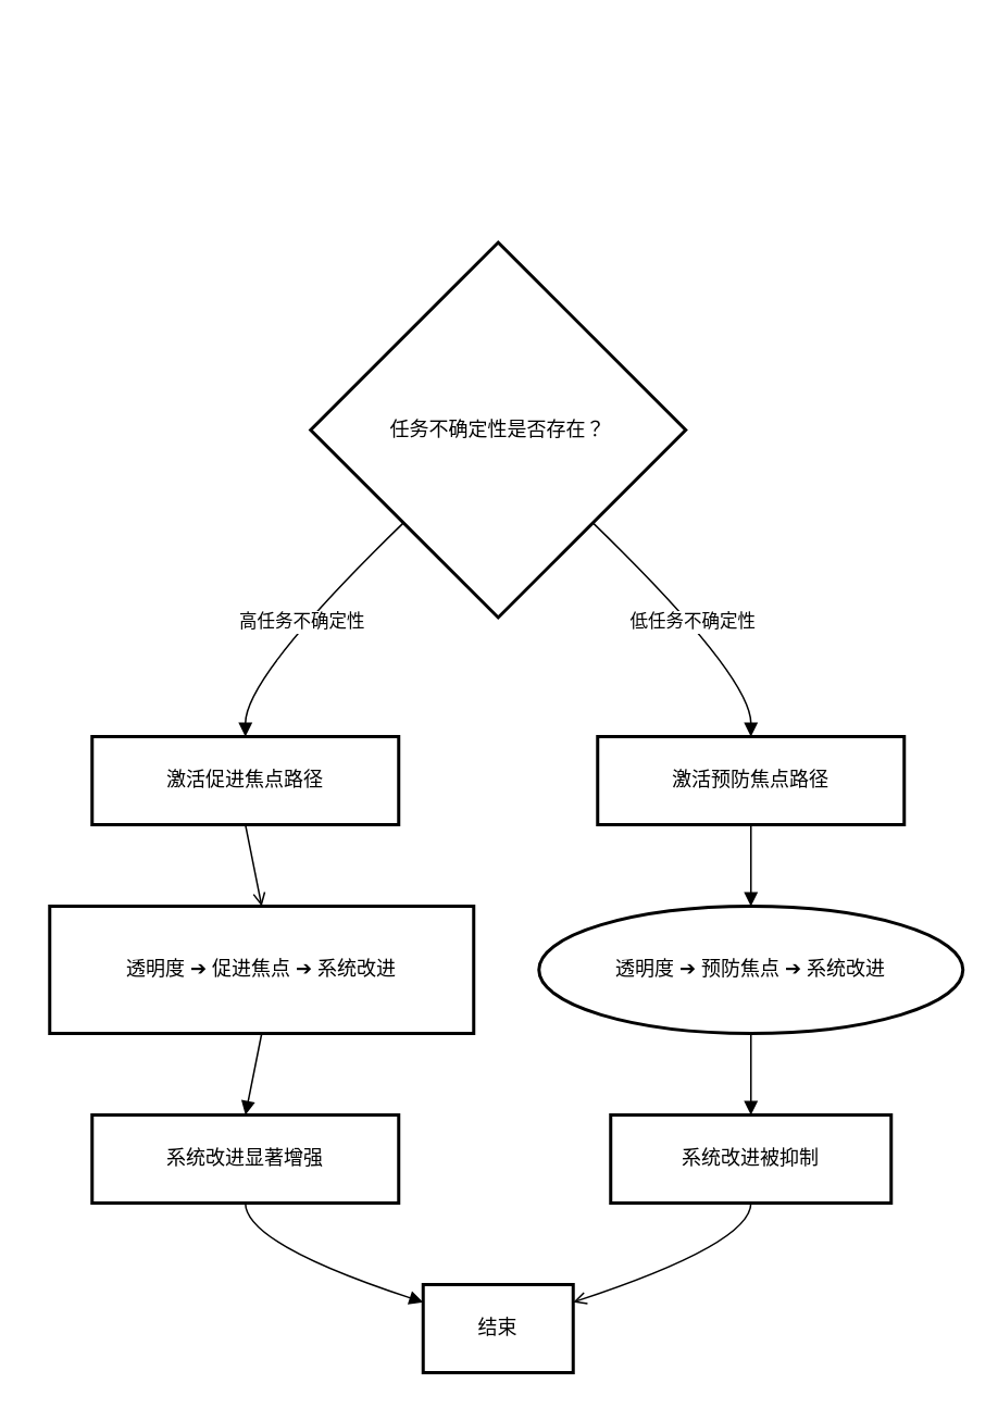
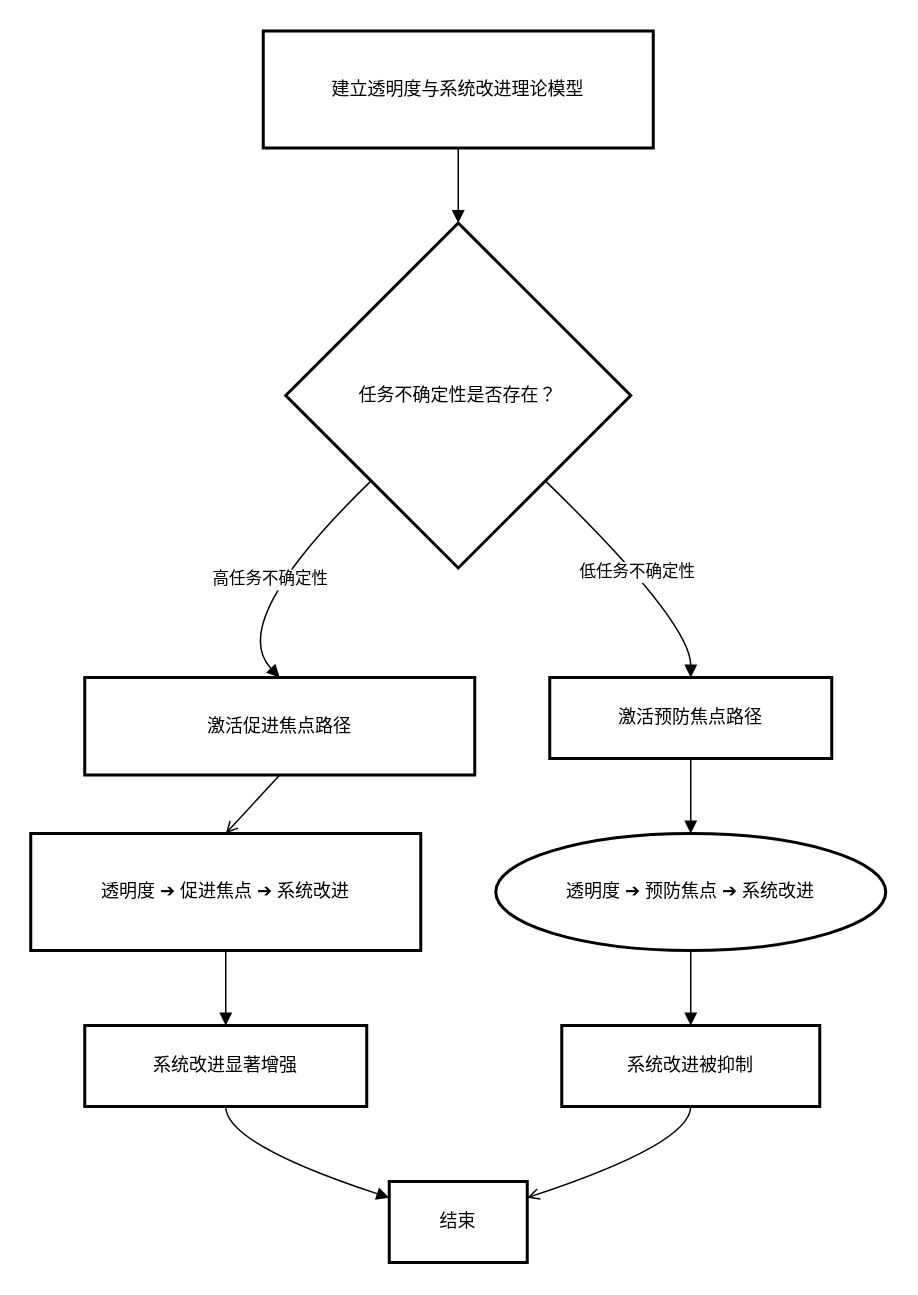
  <mxCell id="0" />
  <mxCell id="1" parent="0" />
+ <mxCell id="2" value="建立透明度与系统改进理论模型" style="whiteSpace=wrap;strokeWidth=2;" vertex="1" parent="1"><mxGeometry x="175" y="20" width="260" height="78" as="geometry" /></mxCell>
  <mxCell id="3" value="任务不确定性是否存在？" style="rhombus;strokeWidth=2;whiteSpace=wrap;" vertex="1" parent="1"><mxGeometry x="190" y="148" width="230" height="230" as="geometry" /></mxCell>
- <mxCell id="4" value="激活促进焦点路径" style="whiteSpace=wrap;strokeWidth=2;" vertex="1" parent="1"><mxGeometry x="56" y="451" width="188" height="54" as="geometry" /></mxCell>
- <mxCell id="5" value="透明度 ➔ 促进焦点 ➔ 系统改进" style="whiteSpace=wrap;strokeWidth=2;" vertex="1" parent="1"><mxGeometry x="30" y="555" width="260" height="78" as="geometry" /></mxCell>
+ <mxCell id="4" value="激活促进焦点路径" style="whiteSpace=wrap;strokeWidth=2;" vertex="1" parent="1"><mxGeometry x="56" y="451" width="260" height="65" as="geometry" /></mxCell>
+ <mxCell id="5" value="透明度 ➔ 促进焦点 ➔ 系统改进" style="whiteSpace=wrap;strokeWidth=2;" vertex="1" parent="1"><mxGeometry x="20" y="555" width="260" height="78" as="geometry" /></mxCell>
  <mxCell id="6" value="系统改进显著增强" style="whiteSpace=wrap;strokeWidth=2;" vertex="1" parent="1"><mxGeometry x="56" y="683" width="188" height="54" as="geometry" /></mxCell>
  <mxCell id="7" value="结束" style="whiteSpace=wrap;strokeWidth=2;" vertex="1" parent="1"><mxGeometry x="259" y="787" width="92" height="54" as="geometry" /></mxCell>
  <mxCell id="8" value="激活预防焦点路径" style="whiteSpace=wrap;strokeWidth=2;" vertex="1" parent="1"><mxGeometry x="366" y="451" width="188" height="54" as="geometry" /></mxCell>
  <mxCell id="9" value="透明度 ➔ 预防焦点 ➔ 系统改进" style="ellipse;whiteSpace=wrap;strokeWidth=2;" vertex="1" parent="1"><mxGeometry x="330" y="555" width="260" height="78" as="geometry" /></mxCell>
  <mxCell id="10" value="系统改进被抑制" style="whiteSpace=wrap;strokeWidth=2;" vertex="1" parent="1"><mxGeometry x="374" y="683" width="172" height="54" as="geometry" /></mxCell>
+ <mxCell id="11" value="" style="curved=1;startArrow=none;endArrow=block;exitX=0.5;exitY=1;entryX=0.5;entryY=0;rounded=0;" edge="1" parent="1" source="2" target="3"><mxGeometry relative="1" as="geometry"><Array as="points" /></mxGeometry></mxCell>
  <mxCell id="12" value="高任务不确定性" style="curved=1;startArrow=none;endArrow=block;exitX=0;exitY=0.99;entryX=0.5;entryY=-0.01;rounded=0;" edge="1" parent="1" source="3" target="4"><mxGeometry relative="1" as="geometry"><Array as="points"><mxPoint x="150" y="414" /></Array></mxGeometry></mxCell>
  <mxCell id="13" value="" style="curved=1;startArrow=none;endArrow=open;exitX=0.5;exitY=0.99;entryX=0.5;entryY=-0.01;rounded=0;" edge="1" parent="1" source="4" target="5"><mxGeometry relative="1" as="geometry"><Array as="points" /></mxGeometry></mxCell>
  <mxCell id="14" value="" style="curved=1;startArrow=none;endArrow=block;exitX=0.5;exitY=0.99;entryX=0.5;entryY=-0.01;rounded=0;" edge="1" parent="1" source="5" target="6"><mxGeometry relative="1" as="geometry"><Array as="points" /></mxGeometry></mxCell>
  <mxCell id="15" value="" style="curved=1;startArrow=none;endArrow=block;exitX=0.5;exitY=0.99;entryX=0;entryY=0.2;rounded=0;" edge="1" parent="1" source="6" target="7"><mxGeometry relative="1" as="geometry"><Array as="points"><mxPoint x="150" y="762" /></Array></mxGeometry></mxCell>
  <mxCell id="16" value="低任务不确定性" style="curved=1;startArrow=none;endArrow=block;exitX=1;exitY=0.99;entryX=0.5;entryY=-0.01;rounded=0;" edge="1" parent="1" source="3" target="8"><mxGeometry relative="1" as="geometry"><Array as="points"><mxPoint x="460" y="414" /></Array></mxGeometry></mxCell>
  <mxCell id="17" value="" style="curved=1;startArrow=none;endArrow=block;exitX=0.5;exitY=0.99;entryX=0.5;entryY=-0.01;rounded=0;" edge="1" parent="1" source="8" target="9"><mxGeometry relative="1" as="geometry"><Array as="points" /></mxGeometry></mxCell>
  <mxCell id="18" value="" style="curved=1;startArrow=none;endArrow=block;exitX=0.5;exitY=0.99;entryX=0.5;entryY=-0.01;rounded=0;" edge="1" parent="1" source="9" target="10"><mxGeometry relative="1" as="geometry"><Array as="points" /></mxGeometry></mxCell>
  <mxCell id="19" value="" style="curved=1;startArrow=none;endArrow=open;exitX=0.5;exitY=0.99;entryX=1;entryY=0.2;rounded=0;" edge="1" parent="1" source="10" target="7"><mxGeometry relative="1" as="geometry"><Array as="points"><mxPoint x="460" y="762" /></Array></mxGeometry></mxCell>
